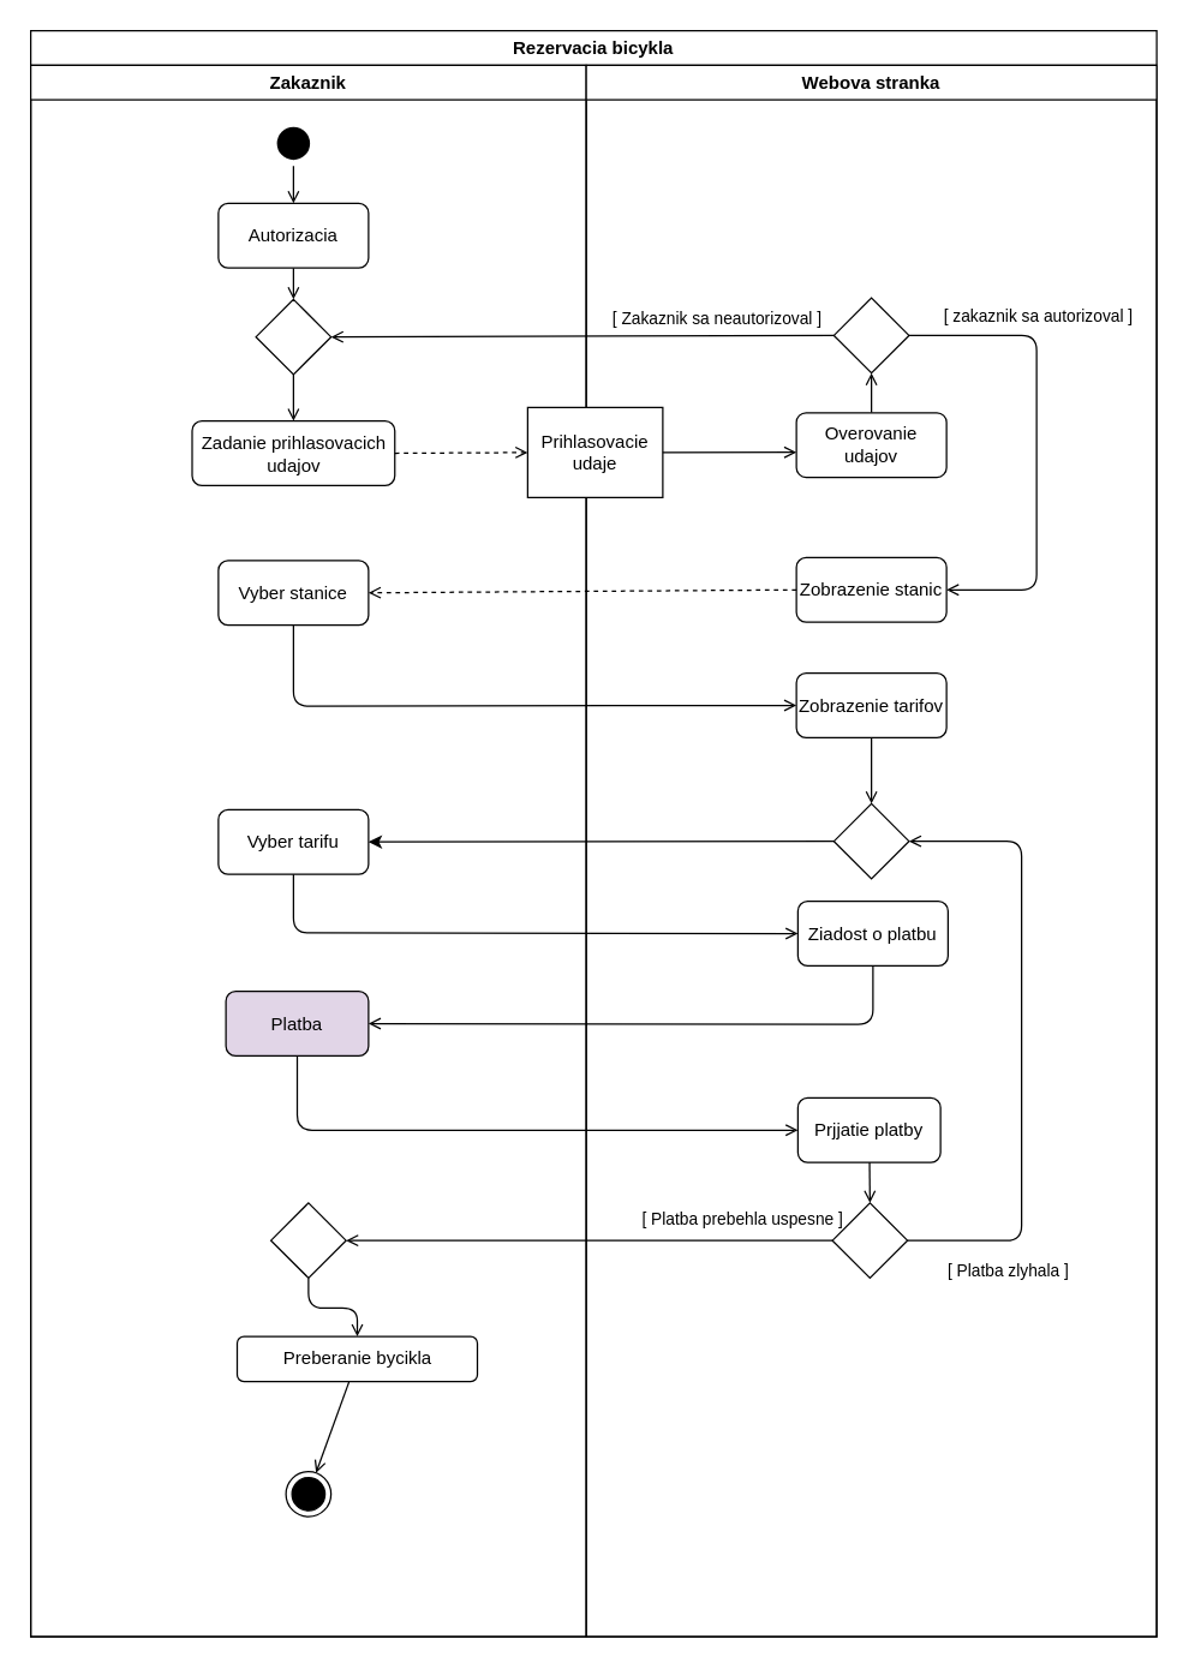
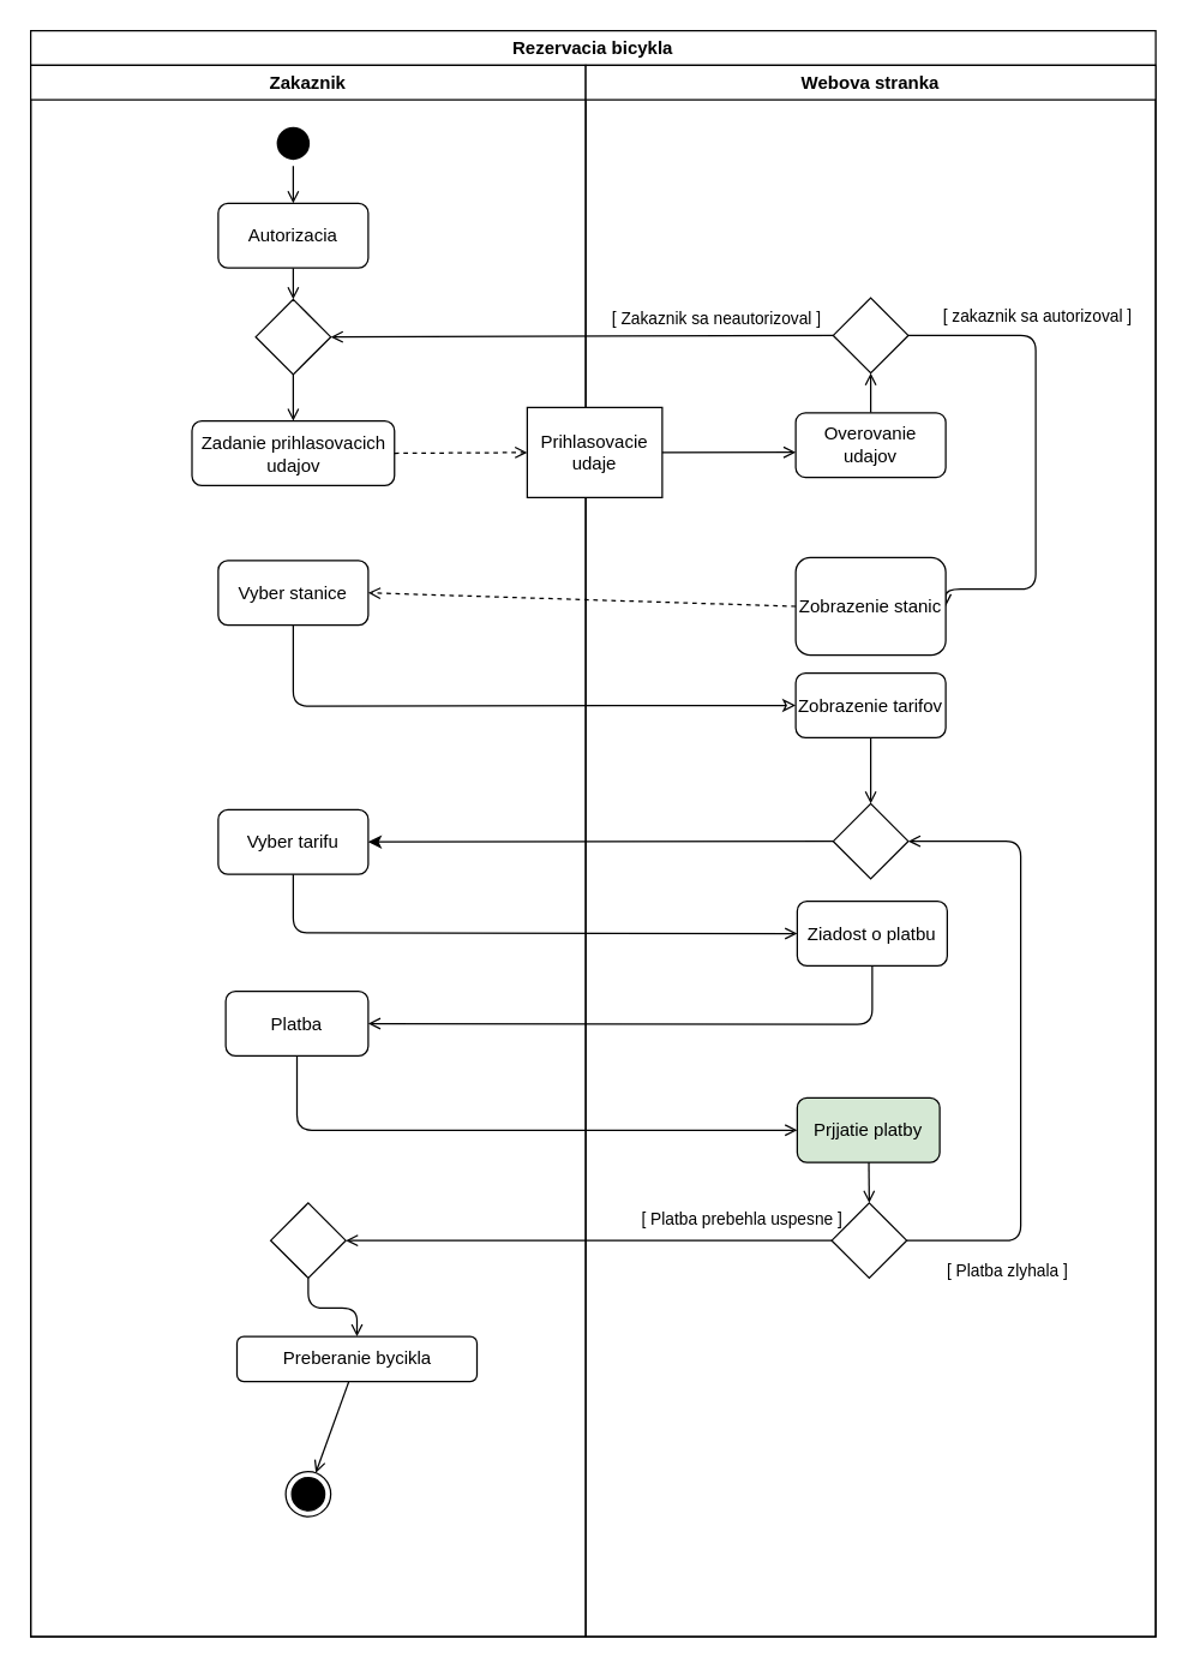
  <mxCell id="0" />
  <mxCell id="1" parent="0" />
  <mxCell id="2" value="Rezervacia bicykla" style="swimlane;whiteSpace=wrap;html=1;" vertex="1" parent="1"><mxGeometry x="20" y="20" width="750" height="1070" as="geometry" /></mxCell>
  <mxCell id="3" value="Zakaznik" style="swimlane;whiteSpace=wrap;html=1;" vertex="1" parent="2"><mxGeometry y="23" width="370" height="1047" as="geometry" /></mxCell>
  <mxCell id="4" style="rounded=0;orthogonalLoop=1;jettySize=auto;html=1;endArrow=open;endFill=0;" edge="1" parent="3" source="5" target="9"><mxGeometry relative="1" as="geometry" /></mxCell>
  <mxCell id="5" value="Autorizacia" style="rounded=1;whiteSpace=wrap;html=1;" vertex="1" parent="3"><mxGeometry x="125" y="92" width="100" height="43" as="geometry" /></mxCell>
  <mxCell id="6" style="edgeStyle=orthogonalEdgeStyle;rounded=0;orthogonalLoop=1;jettySize=auto;html=1;entryX=0.5;entryY=0;entryDx=0;entryDy=0;endArrow=open;endFill=0;" edge="1" parent="3" source="7" target="5"><mxGeometry relative="1" as="geometry" /></mxCell>
  <mxCell id="7" value="" style="ellipse;html=1;shape=endState;fillColor=#000000;strokeColor=none;" vertex="1" parent="3"><mxGeometry x="160" y="37" width="30" height="30" as="geometry" /></mxCell>
  <mxCell id="8" style="rounded=0;orthogonalLoop=1;jettySize=auto;html=1;entryX=0.5;entryY=0;entryDx=0;entryDy=0;endArrow=open;endFill=0;" edge="1" parent="3" source="9" target="10"><mxGeometry relative="1" as="geometry" /></mxCell>
  <mxCell id="9" value="" style="rhombus;whiteSpace=wrap;html=1;" vertex="1" parent="3"><mxGeometry x="150" y="156" width="50" height="50" as="geometry" /></mxCell>
  <mxCell id="10" value="Zadanie prihlasovacich udajov" style="rounded=1;whiteSpace=wrap;html=1;" vertex="1" parent="3"><mxGeometry x="107.5" y="237" width="135" height="43" as="geometry" /></mxCell>
- <mxCell id="11" value="Platba" style="rounded=1;whiteSpace=wrap;html=1;fillColor=#e1d5e7;" vertex="1" parent="3"><mxGeometry x="130" y="617" width="95" height="43" as="geometry" /></mxCell>
+ <mxCell id="11" value="Platba" style="rounded=1;whiteSpace=wrap;html=1;" vertex="1" parent="3"><mxGeometry x="130" y="617" width="95" height="43" as="geometry" /></mxCell>
  <mxCell id="12" value="Vyber tarifu" style="rounded=1;whiteSpace=wrap;html=1;" vertex="1" parent="3"><mxGeometry x="125" y="496" width="100" height="43" as="geometry" /></mxCell>
  <mxCell id="13" value="" style="rhombus;whiteSpace=wrap;html=1;" vertex="1" parent="3"><mxGeometry x="160" y="758" width="50" height="50" as="geometry" /></mxCell>
  <mxCell id="14" value="Ziadost o platbu" style="rounded=1;whiteSpace=wrap;html=1;" vertex="1" parent="3"><mxGeometry x="511" y="557" width="100" height="43" as="geometry" /></mxCell>
- <mxCell id="15" value="Prjjatie platby" style="rounded=1;whiteSpace=wrap;html=1;" vertex="1" parent="3"><mxGeometry x="511" y="688" width="95" height="43" as="geometry" /></mxCell>
+ <mxCell id="15" value="Prjjatie platby" style="rounded=1;whiteSpace=wrap;html=1;fillColor=#d5e8d4;" vertex="1" parent="3"><mxGeometry x="511" y="688" width="95" height="43" as="geometry" /></mxCell>
  <mxCell id="16" value="" style="rhombus;whiteSpace=wrap;html=1;" vertex="1" parent="3"><mxGeometry x="534" y="758" width="50" height="50" as="geometry" /></mxCell>
  <mxCell id="17" value="" style="rhombus;whiteSpace=wrap;html=1;" vertex="1" parent="3"><mxGeometry x="535" y="492" width="50" height="50" as="geometry" /></mxCell>
  <mxCell id="18" value="[ Platba zlyhala ]" style="edgeLabel;html=1;align=center;verticalAlign=middle;resizable=0;points=[];" vertex="1" connectable="0" parent="3"><mxGeometry x="650.005" y="802" as="geometry" /></mxCell>
  <mxCell id="19" value="" style="endArrow=open;html=1;rounded=1;exitX=0.5;exitY=1;exitDx=0;exitDy=0;entryX=0;entryY=0.5;entryDx=0;entryDy=0;endFill=0;" edge="1" parent="3" source="12" target="14"><mxGeometry width="50" height="50" relative="1" as="geometry"><mxPoint x="195" y="421" as="sourcePoint" /><mxPoint x="195" y="468" as="targetPoint" /><Array as="points"><mxPoint x="175" y="578" /></Array></mxGeometry></mxCell>
  <mxCell id="20" style="edgeStyle=orthogonalEdgeStyle;rounded=1;orthogonalLoop=1;jettySize=auto;html=1;entryX=0;entryY=0.5;entryDx=0;entryDy=0;endArrow=open;endFill=0;" edge="1" parent="3" source="11" target="15"><mxGeometry relative="1" as="geometry"><mxPoint x="327.5" y="709.5" as="targetPoint" /><Array as="points"><mxPoint x="177" y="709" /></Array></mxGeometry></mxCell>
  <mxCell id="21" style="rounded=0;orthogonalLoop=1;jettySize=auto;html=1;entryX=0.5;entryY=0;entryDx=0;entryDy=0;endArrow=open;endFill=0;" edge="1" parent="3" source="15" target="16"><mxGeometry relative="1" as="geometry" /></mxCell>
  <mxCell id="22" style="rounded=1;orthogonalLoop=1;jettySize=auto;html=1;endArrow=open;endFill=0;entryX=1;entryY=0.5;entryDx=0;entryDy=0;" edge="1" parent="3" source="14" target="11"><mxGeometry relative="1" as="geometry"><mxPoint x="561" y="648" as="targetPoint" /><Array as="points"><mxPoint x="561" y="639" /></Array></mxGeometry></mxCell>
  <mxCell id="23" style="rounded=0;orthogonalLoop=1;jettySize=auto;html=1;" edge="1" parent="3" source="17" target="12"><mxGeometry relative="1" as="geometry" /></mxCell>
  <mxCell id="24" style="edgeStyle=orthogonalEdgeStyle;rounded=1;orthogonalLoop=1;jettySize=auto;html=1;entryX=1;entryY=0.5;entryDx=0;entryDy=0;endArrow=open;endFill=0;" edge="1" parent="3" source="16" target="17"><mxGeometry relative="1" as="geometry"><Array as="points"><mxPoint x="660" y="783" /><mxPoint x="660" y="517" /></Array></mxGeometry></mxCell>
  <mxCell id="25" value="" style="edgeStyle=orthogonalEdgeStyle;rounded=1;orthogonalLoop=1;jettySize=auto;html=1;endArrow=open;endFill=0;" edge="1" parent="3" source="16" target="13"><mxGeometry relative="1" as="geometry"><mxPoint x="564" y="-227" as="sourcePoint" /><mxPoint x="215" y="-162" as="targetPoint" /></mxGeometry></mxCell>
  <mxCell id="26" value="[ Platba prebehla uspesne ]" style="edgeLabel;html=1;align=center;verticalAlign=middle;resizable=0;points=[];" vertex="1" connectable="0" parent="25"><mxGeometry x="-0.342" y="3" relative="1" as="geometry"><mxPoint x="46" y="-18" as="offset" /></mxGeometry></mxCell>
  <mxCell id="27" value="Preberanie bycikla" style="rounded=1;whiteSpace=wrap;html=1;" vertex="1" parent="3"><mxGeometry x="137.5" y="847" width="160" height="30" as="geometry" /></mxCell>
  <mxCell id="28" style="edgeStyle=orthogonalEdgeStyle;rounded=1;orthogonalLoop=1;jettySize=auto;html=1;endArrow=open;endFill=0;" edge="1" parent="3" source="13" target="27"><mxGeometry relative="1" as="geometry" /></mxCell>
  <mxCell id="29" value="" style="ellipse;html=1;shape=endState;fillColor=#000000;strokeColor=#000000;" vertex="1" parent="3"><mxGeometry x="170" y="937" width="30" height="30" as="geometry" /></mxCell>
  <mxCell id="30" style="rounded=0;orthogonalLoop=1;jettySize=auto;html=1;endArrow=open;endFill=0;" edge="1" parent="3" source="27" target="29"><mxGeometry relative="1" as="geometry" /></mxCell>
  <mxCell id="31" value="Webova stranka" style="swimlane;whiteSpace=wrap;html=1;startSize=23;" vertex="1" parent="2"><mxGeometry x="370" y="23" width="380" height="1047" as="geometry" /></mxCell>
  <mxCell id="32" style="edgeStyle=orthogonalEdgeStyle;orthogonalLoop=1;jettySize=auto;html=1;curved=1;endArrow=open;endFill=0;" edge="1" parent="31" source="33" target="35"><mxGeometry relative="1" as="geometry" /></mxCell>
  <mxCell id="33" value="Overovanie udajov" style="rounded=1;whiteSpace=wrap;html=1;" vertex="1" parent="31"><mxGeometry x="140" y="231.5" width="100" height="43" as="geometry" /></mxCell>
  <mxCell id="34" style="edgeStyle=orthogonalEdgeStyle;rounded=1;orthogonalLoop=1;jettySize=auto;html=1;entryX=1;entryY=0.5;entryDx=0;entryDy=0;endArrow=open;endFill=0;" edge="1" parent="31" source="35" target="37"><mxGeometry relative="1" as="geometry"><Array as="points"><mxPoint x="300" y="180" /><mxPoint x="300" y="349" /><mxPoint x="240" y="349" /></Array></mxGeometry></mxCell>
  <mxCell id="35" value="" style="rhombus;whiteSpace=wrap;html=1;" vertex="1" parent="31"><mxGeometry x="165" y="155" width="50" height="50" as="geometry" /></mxCell>
  <mxCell id="36" value="[ zakaznik sa autorizoval ]" style="edgeLabel;html=1;align=center;verticalAlign=middle;resizable=0;points=[];" vertex="1" connectable="0" parent="31"><mxGeometry x="300" y="166.996" as="geometry" /></mxCell>
- <mxCell id="37" value="Zobrazenie stanic" style="rounded=1;whiteSpace=wrap;html=1;" vertex="1" parent="31"><mxGeometry x="140" y="328" width="100" height="43" as="geometry" /></mxCell>
+ <mxCell id="37" value="Zobrazenie stanic" style="rounded=1;whiteSpace=wrap;html=1;" vertex="1" parent="31"><mxGeometry x="140" y="328" width="100" height="65" as="geometry" /></mxCell>
  <mxCell id="38" value="Zobrazenie tarifov" style="rounded=1;whiteSpace=wrap;html=1;" vertex="1" parent="31"><mxGeometry x="140" y="405" width="100" height="43" as="geometry" /></mxCell>
  <mxCell id="39" value="Vyber stanice" style="rounded=1;whiteSpace=wrap;html=1;" vertex="1" parent="31"><mxGeometry x="-245" y="330" width="100" height="43" as="geometry" /></mxCell>
  <mxCell id="40" style="rounded=0;orthogonalLoop=1;jettySize=auto;html=1;entryX=1;entryY=0.5;entryDx=0;entryDy=0;endArrow=open;endFill=0;exitX=0;exitY=0.5;exitDx=0;exitDy=0;dashed=1;" edge="1" parent="31" source="37" target="39"><mxGeometry relative="1" as="geometry"><mxPoint x="-100" y="328" as="sourcePoint" /><mxPoint x="10" y="328" as="targetPoint" /></mxGeometry></mxCell>
- <mxCell id="41" value="" style="endArrow=open;html=1;rounded=1;exitX=0.5;exitY=1;exitDx=0;exitDy=0;entryX=0;entryY=0.5;entryDx=0;entryDy=0;endFill=0;" edge="1" parent="31" source="39" target="38"><mxGeometry width="50" height="50" relative="1" as="geometry"><mxPoint x="-195" y="387" as="sourcePoint" /><mxPoint x="-145.69" y="522" as="targetPoint" /><Array as="points"><mxPoint x="-195" y="427" /></Array></mxGeometry></mxCell>
+ <mxCell id="41" value="" style="endArrow=classic;html=1;rounded=1;exitX=0.5;exitY=1;exitDx=0;exitDy=0;entryX=0;entryY=0.5;entryDx=0;entryDy=0;endFill=0;" edge="1" parent="31" source="39" target="38"><mxGeometry width="50" height="50" relative="1" as="geometry"><mxPoint x="-195" y="387" as="sourcePoint" /><mxPoint x="-145.69" y="522" as="targetPoint" /><Array as="points"><mxPoint x="-195" y="427" /></Array></mxGeometry></mxCell>
  <mxCell id="42" value="Prihlasovacie udaje" style="rounded=0;whiteSpace=wrap;html=1;" vertex="1" parent="31"><mxGeometry x="-39" y="228" width="90" height="60" as="geometry" /></mxCell>
  <mxCell id="43" style="rounded=1;orthogonalLoop=1;jettySize=auto;html=1;entryX=0;entryY=0.613;entryDx=0;entryDy=0;entryPerimeter=0;endArrow=open;endFill=0;exitX=1;exitY=0.5;exitDx=0;exitDy=0;" edge="1" parent="31" source="42" target="33"><mxGeometry relative="1" as="geometry" /></mxCell>
  <mxCell id="44" style="rounded=0;orthogonalLoop=1;jettySize=auto;html=1;endArrow=open;endFill=0;entryX=0.5;entryY=0;entryDx=0;entryDy=0;" edge="1" parent="2" source="38" target="17"><mxGeometry relative="1" as="geometry"><mxPoint x="560.0" y="485.17" as="targetPoint" /></mxGeometry></mxCell>
  <mxCell id="45" style="rounded=1;orthogonalLoop=1;jettySize=auto;html=1;endArrow=open;endFill=0;exitX=1;exitY=0.5;exitDx=0;exitDy=0;entryX=0;entryY=0.5;entryDx=0;entryDy=0;dashed=1;" edge="1" parent="2" source="10" target="42"><mxGeometry relative="1" as="geometry"><mxPoint x="270" y="140" as="sourcePoint" /><mxPoint x="330" y="142" as="targetPoint" /></mxGeometry></mxCell>
  <mxCell id="46" style="rounded=1;orthogonalLoop=1;jettySize=auto;html=1;entryX=1;entryY=0.5;entryDx=0;entryDy=0;endArrow=open;endFill=0;" edge="1" parent="2" source="35" target="9"><mxGeometry relative="1" as="geometry" /></mxCell>
  <mxCell id="47" value="[ Zakaznik sa neautorizoval ]" style="edgeLabel;html=1;align=center;verticalAlign=middle;resizable=0;points=[];" vertex="1" connectable="0" parent="46"><mxGeometry x="-0.257" y="-1" relative="1" as="geometry"><mxPoint x="45" y="-11" as="offset" /></mxGeometry></mxCell>
